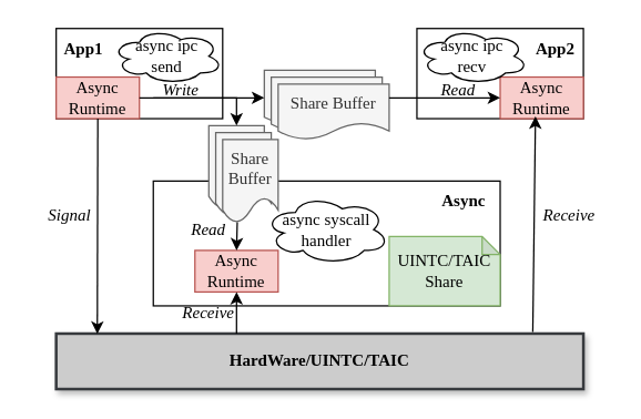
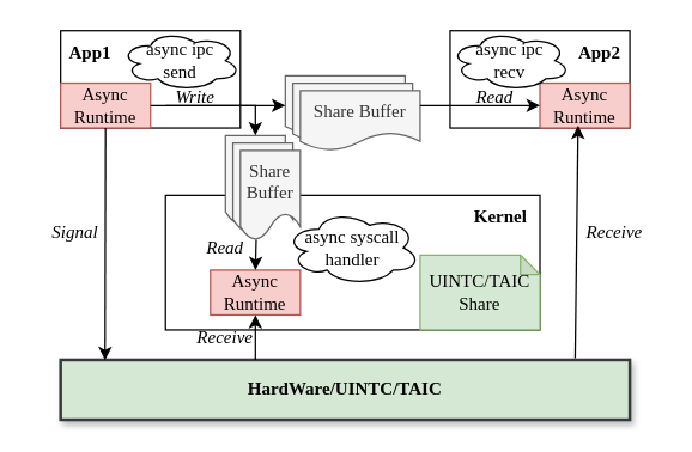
  <mxCell id="0" />
  <mxCell id="1" parent="0" />
  <mxCell id="2" value="" style="rounded=0;whiteSpace=wrap;html=1;" vertex="1" parent="1"><mxGeometry x="110" y="130" width="250" height="90" as="geometry" /></mxCell>
  <mxCell id="3" value="" style="rounded=0;whiteSpace=wrap;html=1;" vertex="1" parent="1"><mxGeometry x="300" y="20" width="120" height="65" as="geometry" /></mxCell>
  <mxCell id="4" value="" style="rounded=0;whiteSpace=wrap;html=1;" vertex="1" parent="1"><mxGeometry x="40" y="20" width="120" height="65" as="geometry" /></mxCell>
  <mxCell id="5" value="" style="shape=document;whiteSpace=wrap;html=1;boundedLbl=1;fillColor=#f5f5f5;fontColor=#333333;strokeColor=#666666;" vertex="1" parent="1"><mxGeometry x="190" y="50" width="80" height="40" as="geometry" /></mxCell>
  <mxCell id="6" value="" style="shape=document;whiteSpace=wrap;html=1;boundedLbl=1;fillColor=#f5f5f5;fontColor=#333333;strokeColor=#666666;" vertex="1" parent="1"><mxGeometry x="195" y="55" width="80" height="40" as="geometry" /></mxCell>
  <mxCell id="7" value="&lt;font face=&quot;Times New Roman&quot;&gt;Share Buffer&lt;/font&gt;" style="shape=document;whiteSpace=wrap;html=1;boundedLbl=1;fillColor=#f5f5f5;fontColor=#333333;strokeColor=#666666;" vertex="1" parent="1"><mxGeometry x="200" y="60" width="80" height="40" as="geometry" /></mxCell>
  <mxCell id="8" value="&lt;font face=&quot;Times New Roman&quot;&gt;Async Runtime&lt;/font&gt;" style="rounded=0;whiteSpace=wrap;html=1;fillColor=#f8cecc;strokeColor=#b85450;" vertex="1" parent="1"><mxGeometry x="40" y="55" width="60" height="30" as="geometry" /></mxCell>
  <mxCell id="9" value="&lt;font face=&quot;Times New Roman&quot;&gt;Async Runtime&lt;/font&gt;" style="rounded=0;whiteSpace=wrap;html=1;fillColor=#f8cecc;strokeColor=#b85450;" vertex="1" parent="1"><mxGeometry x="140" y="180" width="60" height="30" as="geometry" /></mxCell>
  <mxCell id="10" value="&lt;font face=&quot;Times New Roman&quot;&gt;Async Runtime&lt;/font&gt;" style="rounded=0;whiteSpace=wrap;html=1;fillColor=#f8cecc;strokeColor=#b85450;" vertex="1" parent="1"><mxGeometry x="360" y="55" width="60" height="30" as="geometry" /></mxCell>
  <mxCell id="11" value="" style="endArrow=classic;html=1;rounded=0;exitX=1;exitY=0.5;exitDx=0;exitDy=0;entryX=0;entryY=0.5;entryDx=0;entryDy=0;" edge="1" parent="1" source="8" target="5"><mxGeometry width="50" height="50" relative="1" as="geometry"><mxPoint x="-50" y="230" as="sourcePoint" /><mxPoint x="0" y="180" as="targetPoint" /></mxGeometry></mxCell>
  <mxCell id="12" value="" style="shape=document;whiteSpace=wrap;html=1;boundedLbl=1;fillColor=#f5f5f5;fontColor=#333333;strokeColor=#666666;" vertex="1" parent="1"><mxGeometry x="150" y="90" width="40" height="60" as="geometry" /></mxCell>
  <mxCell id="13" value="" style="shape=document;whiteSpace=wrap;html=1;boundedLbl=1;fillColor=#f5f5f5;fontColor=#333333;strokeColor=#666666;" vertex="1" parent="1"><mxGeometry x="155" y="95" width="40" height="60" as="geometry" /></mxCell>
  <mxCell id="14" value="&lt;font face=&quot;Times New Roman&quot;&gt;Share&lt;/font&gt;&lt;div&gt;&lt;font face=&quot;Times New Roman&quot;&gt;Buffer&lt;/font&gt;&lt;/div&gt;" style="shape=document;whiteSpace=wrap;html=1;boundedLbl=1;fillColor=#f5f5f5;fontColor=#333333;strokeColor=#666666;" vertex="1" parent="1"><mxGeometry x="160" y="100" width="40" height="60" as="geometry" /></mxCell>
  <mxCell id="15" value="&lt;font face=&quot;Times New Roman&quot;&gt;&lt;i&gt;Write&lt;/i&gt;&lt;/font&gt;" style="text;html=1;align=center;verticalAlign=middle;whiteSpace=wrap;rounded=0;" vertex="1" parent="1"><mxGeometry x="100" y="50" width="60" height="30" as="geometry" /></mxCell>
  <mxCell id="16" value="" style="endArrow=classic;html=1;rounded=0;exitX=0.167;exitY=0.667;exitDx=0;exitDy=0;exitPerimeter=0;entryX=0.5;entryY=0;entryDx=0;entryDy=0;" edge="1" parent="1" source="15" target="12"><mxGeometry width="50" height="50" relative="1" as="geometry"><mxPoint x="-40" y="250" as="sourcePoint" /><mxPoint x="10" y="200" as="targetPoint" /><Array as="points"><mxPoint x="170" y="70" /></Array></mxGeometry></mxCell>
  <mxCell id="17" value="" style="endArrow=classic;html=1;rounded=0;exitX=1;exitY=0.25;exitDx=0;exitDy=0;entryX=0;entryY=0.5;entryDx=0;entryDy=0;" edge="1" parent="1" source="7" target="10"><mxGeometry width="50" height="50" relative="1" as="geometry"><mxPoint x="400" y="150" as="sourcePoint" /><mxPoint x="450" y="100" as="targetPoint" /></mxGeometry></mxCell>
  <mxCell id="18" value="&lt;font face=&quot;Times New Roman&quot;&gt;&lt;i&gt;Read&lt;/i&gt;&lt;/font&gt;" style="text;html=1;align=center;verticalAlign=middle;whiteSpace=wrap;rounded=0;" vertex="1" parent="1"><mxGeometry x="300" y="50" width="60" height="30" as="geometry" /></mxCell>
  <mxCell id="19" value="" style="endArrow=classic;html=1;rounded=0;entryX=0.5;entryY=0;entryDx=0;entryDy=0;exitX=0.263;exitY=0.995;exitDx=0;exitDy=0;exitPerimeter=0;" edge="1" parent="1" source="14" target="9"><mxGeometry width="50" height="50" relative="1" as="geometry"><mxPoint x="172" y="157" as="sourcePoint" /><mxPoint x="10" y="220" as="targetPoint" /></mxGeometry></mxCell>
  <mxCell id="20" value="&lt;font face=&quot;Times New Roman&quot;&gt;&lt;i&gt;Read&lt;/i&gt;&lt;/font&gt;" style="text;html=1;align=center;verticalAlign=middle;whiteSpace=wrap;rounded=0;" vertex="1" parent="1"><mxGeometry x="120" y="150" width="60" height="30" as="geometry" /></mxCell>
- <mxCell id="21" value="&lt;b&gt;&lt;font face=&quot;Times New Roman&quot;&gt;HardWare/UINTC/TAIC&lt;/font&gt;&lt;/b&gt;" style="rounded=0;whiteSpace=wrap;html=1;fillColor=#CCCCCC;strokeColor=#36393d;strokeWidth=2;container=0;shadow=1;" vertex="1" parent="1"><mxGeometry x="40" y="240" width="380" height="40" as="geometry" /></mxCell>
+ <mxCell id="21" value="&lt;b&gt;&lt;font face=&quot;Times New Roman&quot;&gt;HardWare/UINTC/TAIC&lt;/font&gt;&lt;/b&gt;" style="rounded=0;whiteSpace=wrap;html=1;fillColor=#d5e8d4;strokeColor=#36393d;strokeWidth=2;container=0;shadow=1;" vertex="1" parent="1"><mxGeometry x="40" y="240" width="380" height="40" as="geometry" /></mxCell>
  <mxCell id="22" value="" style="endArrow=classic;html=1;rounded=0;exitX=0.5;exitY=1;exitDx=0;exitDy=0;entryX=0.078;entryY=0.004;entryDx=0;entryDy=0;entryPerimeter=0;" edge="1" parent="1" source="8" target="21"><mxGeometry width="50" height="50" relative="1" as="geometry"><mxPoint x="0" y="190" as="sourcePoint" /><mxPoint x="80" y="240" as="targetPoint" /></mxGeometry></mxCell>
  <mxCell id="23" value="&lt;font face=&quot;Times New Roman&quot;&gt;&lt;i&gt;Signal&lt;/i&gt;&lt;/font&gt;" style="text;html=1;align=center;verticalAlign=middle;whiteSpace=wrap;rounded=0;" vertex="1" parent="1"><mxGeometry x="20" y="140" width="60" height="30" as="geometry" /></mxCell>
  <mxCell id="24" value="" style="endArrow=classic;html=1;rounded=0;entryX=0.424;entryY=0.943;entryDx=0;entryDy=0;exitX=0.904;exitY=-0.03;exitDx=0;exitDy=0;exitPerimeter=0;entryPerimeter=0;" edge="1" parent="1" source="21" target="10"><mxGeometry width="50" height="50" relative="1" as="geometry"><mxPoint x="370" y="220" as="sourcePoint" /><mxPoint x="360" y="110" as="targetPoint" /></mxGeometry></mxCell>
  <mxCell id="25" value="&lt;font face=&quot;Times New Roman&quot;&gt;&lt;i&gt;Receive&lt;/i&gt;&lt;/font&gt;" style="text;html=1;align=center;verticalAlign=middle;whiteSpace=wrap;rounded=0;" vertex="1" parent="1"><mxGeometry x="380" y="140" width="60" height="30" as="geometry" /></mxCell>
  <mxCell id="26" value="&lt;font face=&quot;Times New Roman&quot;&gt;async ipc&lt;/font&gt;&lt;div&gt;&lt;font face=&quot;Times New Roman&quot;&gt;send&lt;/font&gt;&lt;/div&gt;" style="ellipse;shape=cloud;whiteSpace=wrap;html=1;" vertex="1" parent="1"><mxGeometry x="80" y="20" width="80" height="40" as="geometry" /></mxCell>
  <mxCell id="27" value="&lt;font face=&quot;Times New Roman&quot;&gt;async ipc&lt;/font&gt;&lt;div&gt;&lt;font face=&quot;Times New Roman&quot;&gt;recv&lt;/font&gt;&lt;/div&gt;" style="ellipse;shape=cloud;whiteSpace=wrap;html=1;" vertex="1" parent="1"><mxGeometry x="300" y="20" width="80" height="40" as="geometry" /></mxCell>
  <mxCell id="28" value="&lt;font face=&quot;Times New Roman&quot;&gt;async syscall&lt;/font&gt;&lt;div&gt;&lt;font face=&quot;Times New Roman&quot;&gt;handler&lt;/font&gt;&lt;/div&gt;" style="ellipse;shape=cloud;whiteSpace=wrap;html=1;" vertex="1" parent="1"><mxGeometry x="190" y="140" width="90" height="50" as="geometry" /></mxCell>
  <mxCell id="29" value="" style="endArrow=classic;html=1;rounded=0;entryX=0.5;entryY=1;entryDx=0;entryDy=0;" edge="1" parent="1" target="9"><mxGeometry width="50" height="50" relative="1" as="geometry"><mxPoint x="170" y="240" as="sourcePoint" /><mxPoint x="110" y="320" as="targetPoint" /></mxGeometry></mxCell>
  <mxCell id="30" value="&lt;font face=&quot;Times New Roman&quot;&gt;&lt;i&gt;Receive&lt;/i&gt;&lt;/font&gt;" style="text;html=1;align=center;verticalAlign=middle;whiteSpace=wrap;rounded=0;" vertex="1" parent="1"><mxGeometry x="120" y="210" width="60" height="30" as="geometry" /></mxCell>
  <mxCell id="31" value="&lt;span style=&quot;font-family: &amp;quot;Times New Roman&amp;quot;;&quot;&gt;UINTC/TAIC&lt;/span&gt;&lt;div&gt;&lt;span style=&quot;font-family: &amp;quot;Times New Roman&amp;quot;;&quot;&gt;Share&lt;/span&gt;&lt;/div&gt;" style="shape=note;whiteSpace=wrap;html=1;backgroundOutline=1;darkOpacity=0.05;size=13;fillColor=#d5e8d4;strokeColor=#82b366;" vertex="1" parent="1"><mxGeometry x="280" y="170" width="80" height="50" as="geometry" /></mxCell>
- <mxCell id="32" value="&lt;font face=&quot;Times New Roman&quot;&gt;&lt;b&gt;Async&lt;/b&gt;&lt;/font&gt;" style="text;html=1;align=center;verticalAlign=middle;whiteSpace=wrap;rounded=0;" vertex="1" parent="1"><mxGeometry x="304" y="130" width="60" height="30" as="geometry" /></mxCell>
+ <mxCell id="32" value="&lt;font face=&quot;Times New Roman&quot;&gt;&lt;b&gt;Kernel&lt;/b&gt;&lt;/font&gt;" style="text;html=1;align=center;verticalAlign=middle;whiteSpace=wrap;rounded=0;" vertex="1" parent="1"><mxGeometry x="304" y="130" width="60" height="30" as="geometry" /></mxCell>
  <mxCell id="33" value="&lt;font face=&quot;Times New Roman&quot;&gt;&lt;b&gt;App1&lt;/b&gt;&lt;/font&gt;" style="text;html=1;align=center;verticalAlign=middle;whiteSpace=wrap;rounded=0;" vertex="1" parent="1"><mxGeometry x="30" y="20" width="60" height="30" as="geometry" /></mxCell>
  <mxCell id="34" value="&lt;font face=&quot;Times New Roman&quot;&gt;&lt;b&gt;App2&lt;/b&gt;&lt;/font&gt;" style="text;html=1;align=center;verticalAlign=middle;whiteSpace=wrap;rounded=0;" vertex="1" parent="1"><mxGeometry x="370" y="20" width="60" height="30" as="geometry" /></mxCell>
